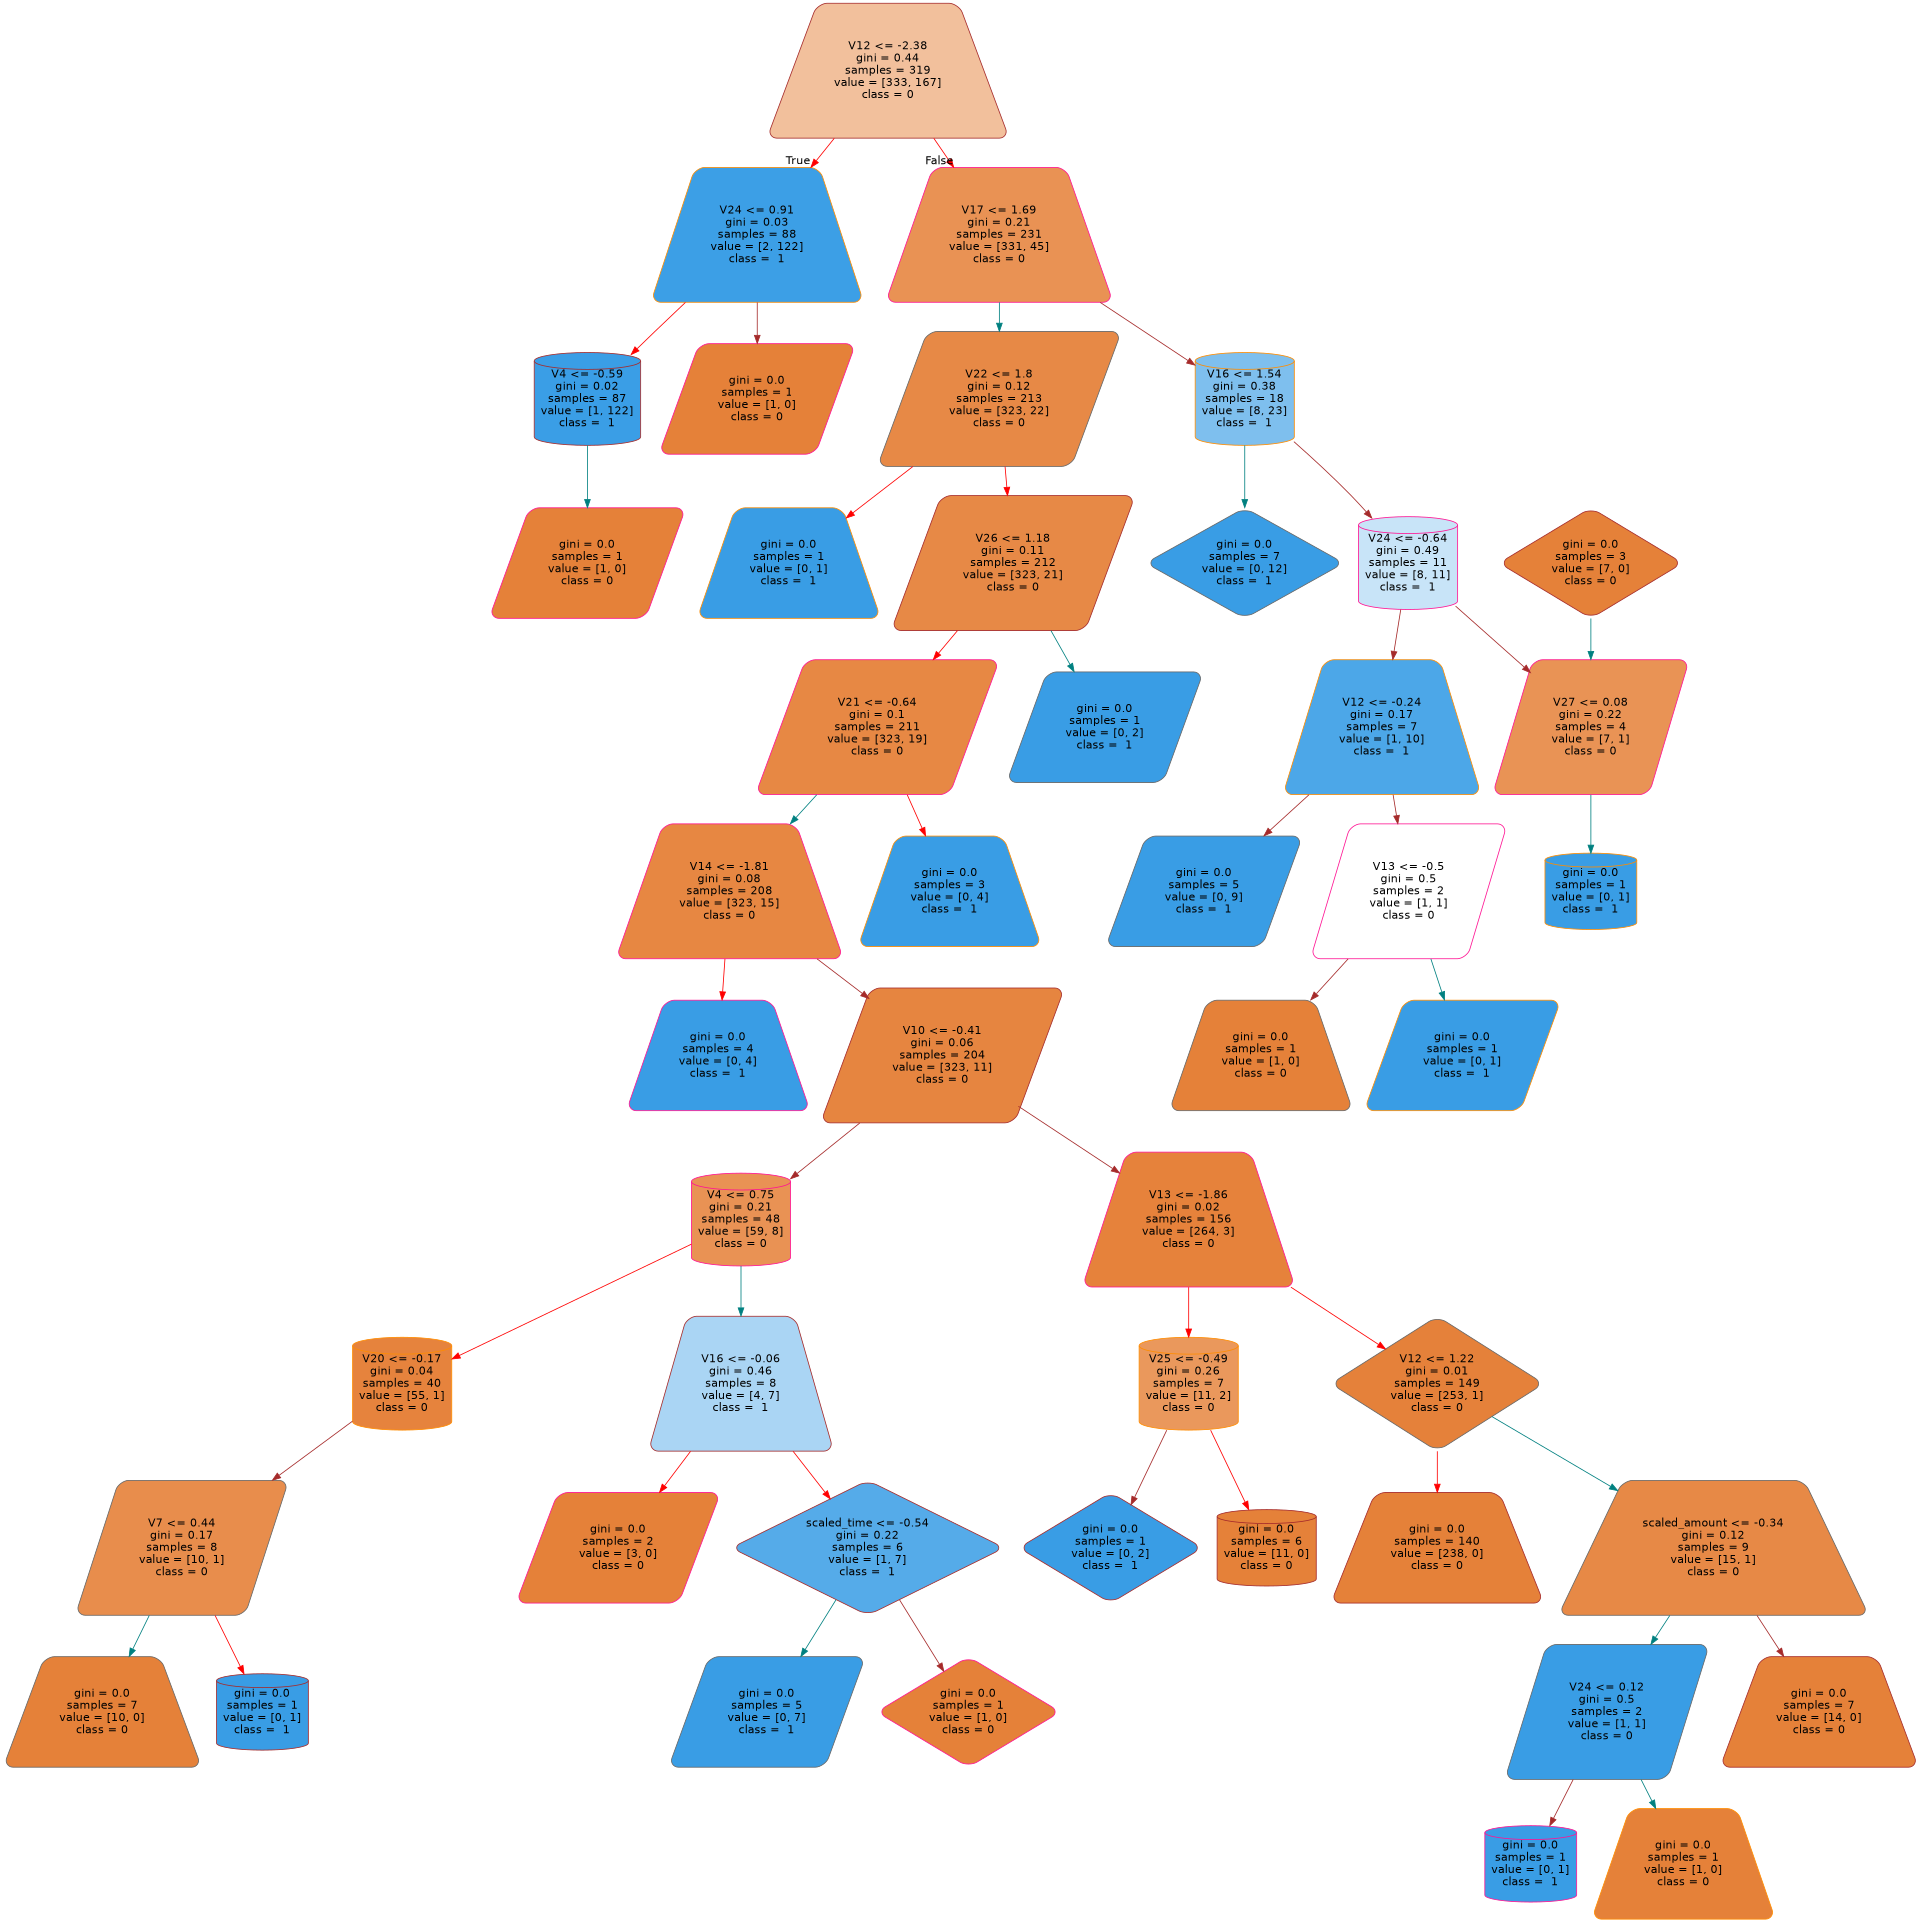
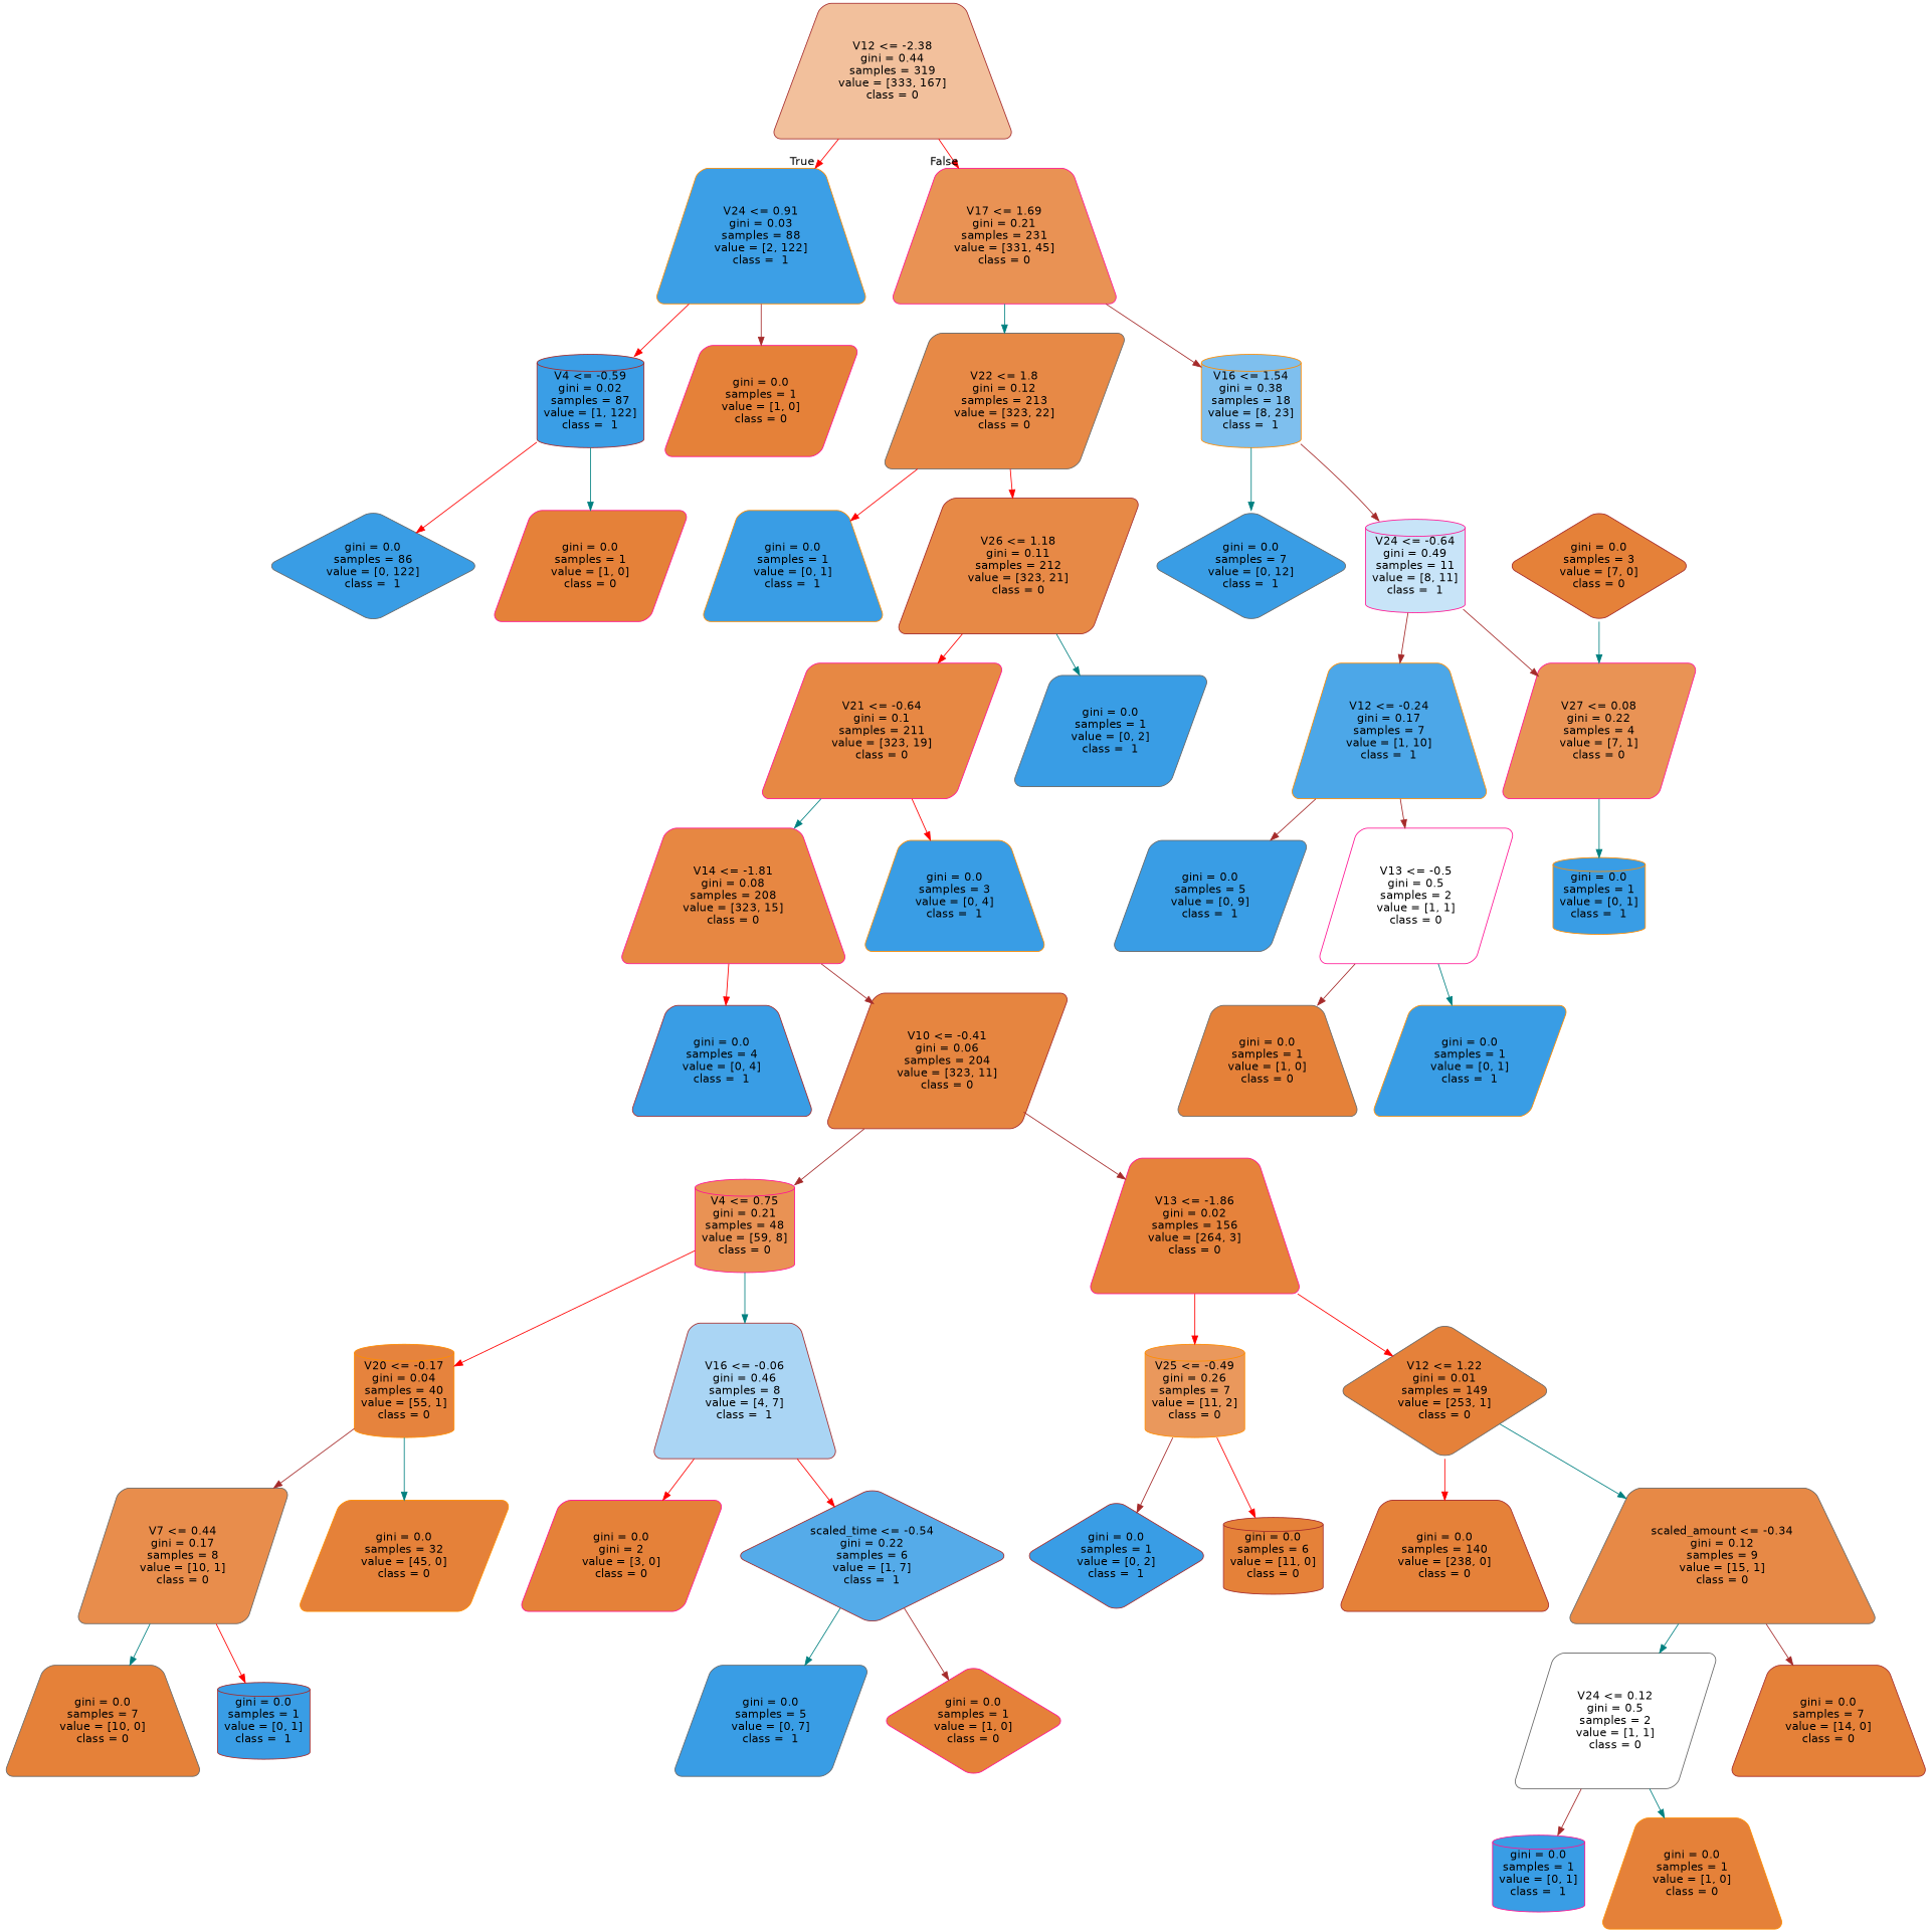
  digraph {
    node [color=brown fillcolor="#399de5ff" fontname=helvetica shape=trapezium style="filled, rounded"]
    edge [color=red fontname=helvetica]
    n1 [fillcolor="#e581397f" label="V12 <= -2.38\ngini = 0.44\nsamples = 319\nvalue = [333, 167]\nclass = 0"]
    n2 [color=darkorange fillcolor="#399de5fb" label="V24 <= 0.91\ngini = 0.03\nsamples = 88\nvalue = [2, 122]\nclass =  1"]
    n3 [color=deeppink fillcolor="#e58139dc" label="V17 <= 1.69\ngini = 0.21\nsamples = 231\nvalue = [331, 45]\nclass = 0"]
    n4 [fillcolor="#399de5fd" label="V4 <= -0.59\ngini = 0.02\nsamples = 87\nvalue = [1, 122]\nclass =  1" shape=cylinder]
    n5 [color=deeppink fillcolor="#e58139ff" label="gini = 0.0\nsamples = 1\nvalue = [1, 0]\nclass = 0" shape=parallelogram]
    n6 [color=gray40 fillcolor="#e58139ee" label="V22 <= 1.8\ngini = 0.12\nsamples = 213\nvalue = [323, 22]\nclass = 0" shape=parallelogram]
    n7 [color=darkorange fillcolor="#399de5a6" label="V16 <= 1.54\ngini = 0.38\nsamples = 18\nvalue = [8, 23]\nclass =  1" shape=cylinder]
    n8 [color=deeppink fillcolor="#e58139ff" label="gini = 0.0\nsamples = 1\nvalue = [1, 0]\nclass = 0" shape=parallelogram]
+   n9 [color=gray40 label="gini = 0.0\nsamples = 86\nvalue = [0, 122]\nclass =  1" shape=diamond]
    n10 [fillcolor="#e58139ee" label="V26 <= 1.18\ngini = 0.11\nsamples = 212\nvalue = [323, 21]\nclass = 0" shape=parallelogram]
    n11 [color=darkorange label="gini = 0.0\nsamples = 1\nvalue = [0, 1]\nclass =  1"]
    n12 [color=deeppink fillcolor="#399de546" label="V24 <= -0.64\ngini = 0.49\nsamples = 11\nvalue = [8, 11]\nclass =  1" shape=cylinder]
    n13 [color=gray40 label="gini = 0.0\nsamples = 7\nvalue = [0, 12]\nclass =  1" shape=diamond]
    n14 [color=deeppink fillcolor="#e58139f0" label="V21 <= -0.64\ngini = 0.1\nsamples = 211\nvalue = [323, 19]\nclass = 0" shape=parallelogram]
    n15 [color=gray40 label="gini = 0.0\nsamples = 1\nvalue = [0, 2]\nclass =  1" shape=parallelogram]
    n16 [color=darkorange label="gini = 0.0\nsamples = 3\nvalue = [0, 4]\nclass =  1"]
    n17 [color=deeppink fillcolor="#e58139f3" label="V14 <= -1.81\ngini = 0.08\nsamples = 208\nvalue = [323, 15]\nclass = 0"]
-   n18 [color=deeppink label="gini = 0.0\nsamples = 4\nvalue = [0, 4]\nclass =  1"]
+   n18 [label="gini = 0.0\nsamples = 4\nvalue = [0, 4]\nclass =  1"]
    n19 [fillcolor="#e58139f6" label="V10 <= -0.41\ngini = 0.06\nsamples = 204\nvalue = [323, 11]\nclass = 0" shape=parallelogram]
    n20 [color=deeppink fillcolor="#e58139dc" label="V4 <= 0.75\ngini = 0.21\nsamples = 48\nvalue = [59, 8]\nclass = 0" shape=cylinder]
    n21 [color=deeppink fillcolor="#e58139fc" label="V13 <= -1.86\ngini = 0.02\nsamples = 156\nvalue = [264, 3]\nclass = 0"]
    n22 [color=darkorange fillcolor="#e58139fa" label="V20 <= -0.17\ngini = 0.04\nsamples = 40\nvalue = [55, 1]\nclass = 0" shape=cylinder]
    n23 [fillcolor="#399de56d" label="V16 <= -0.06\ngini = 0.46\nsamples = 8\nvalue = [4, 7]\nclass =  1"]
    n24 [color=darkorange fillcolor="#e58139d1" label="V25 <= -0.49\ngini = 0.26\nsamples = 7\nvalue = [11, 2]\nclass = 0" shape=cylinder]
    n25 [color=gray40 fillcolor="#e58139fe" label="V12 <= 1.22\ngini = 0.01\nsamples = 149\nvalue = [253, 1]\nclass = 0" shape=diamond]
    n26 [color=gray40 fillcolor="#e58139e6" label="V7 <= 0.44\ngini = 0.17\nsamples = 8\nvalue = [10, 1]\nclass = 0" shape=parallelogram]
-   n28 [color=deeppink fillcolor="#e58139ff" label="gini = 0.0\nsamples = 2\nvalue = [3, 0]\nclass = 0" shape=parallelogram]
+   n27 [color=darkorange fillcolor="#e58139ff" label="gini = 0.0\nsamples = 32\nvalue = [45, 0]\nclass = 0" shape=parallelogram]
+   n28 [color=deeppink fillcolor="#e58139ff" label="gini = 0.0\ngini = 2\nvalue = [3, 0]\nclass = 0" shape=parallelogram]
    n29 [fillcolor="#399de5db" label="scaled_time <= -0.54\ngini = 0.22\nsamples = 6\nvalue = [1, 7]\nclass =  1" shape=diamond]
    n30 [color=gray40 fillcolor="#e58139ff" label="gini = 0.0\nsamples = 7\nvalue = [10, 0]\nclass = 0"]
    n31 [label="gini = 0.0\nsamples = 1\nvalue = [0, 1]\nclass =  1" shape=cylinder]
    n32 [color=gray40 label="gini = 0.0\nsamples = 5\nvalue = [0, 7]\nclass =  1" shape=parallelogram]
    n33 [color=deeppink fillcolor="#e58139ff" label="gini = 0.0\nsamples = 1\nvalue = [1, 0]\nclass = 0" shape=diamond]
    n34 [label="gini = 0.0\nsamples = 1\nvalue = [0, 2]\nclass =  1" shape=diamond]
    n35 [fillcolor="#e58139ff" label="gini = 0.0\nsamples = 6\nvalue = [11, 0]\nclass = 0" shape=cylinder]
    n36 [fillcolor="#e58139ff" label="gini = 0.0\nsamples = 140\nvalue = [238, 0]\nclass = 0"]
    n37 [color=gray40 fillcolor="#e58139ee" label="scaled_amount <= -0.34\ngini = 0.12\nsamples = 9\nvalue = [15, 1]\nclass = 0"]
-   n38 [color=gray40 label="V24 <= 0.12\ngini = 0.5\nsamples = 2\nvalue = [1, 1]\nclass = 0" shape=parallelogram]
+   n38 [color=gray40 fillcolor="#e5813900" label="V24 <= 0.12\ngini = 0.5\nsamples = 2\nvalue = [1, 1]\nclass = 0" shape=parallelogram]
    n39 [fillcolor="#e58139ff" label="gini = 0.0\nsamples = 7\nvalue = [14, 0]\nclass = 0"]
    n40 [color=deeppink label="gini = 0.0\nsamples = 1\nvalue = [0, 1]\nclass =  1" shape=cylinder]
    n41 [color=darkorange fillcolor="#e58139ff" label="gini = 0.0\nsamples = 1\nvalue = [1, 0]\nclass = 0"]
    n42 [color=deeppink fillcolor="#e58139db" label="V27 <= 0.08\ngini = 0.22\nsamples = 4\nvalue = [7, 1]\nclass = 0" shape=parallelogram]
    n43 [color=darkorange fillcolor="#399de5e6" label="V12 <= -0.24\ngini = 0.17\nsamples = 7\nvalue = [1, 10]\nclass =  1"]
    n44 [color=darkorange label="gini = 0.0\nsamples = 1\nvalue = [0, 1]\nclass =  1" shape=cylinder]
    n45 [color=gray40 label="gini = 0.0\nsamples = 5\nvalue = [0, 9]\nclass =  1" shape=parallelogram]
    n46 [color=deeppink fillcolor="#e5813900" label="V13 <= -0.5\ngini = 0.5\nsamples = 2\nvalue = [1, 1]\nclass = 0" shape=parallelogram]
    n47 [fillcolor="#e58139ff" label="gini = 0.0\nsamples = 3\nvalue = [7, 0]\nclass = 0" shape=diamond]
    n48 [color=gray40 fillcolor="#e58139ff" label="gini = 0.0\nsamples = 1\nvalue = [1, 0]\nclass = 0"]
    n49 [color=darkorange label="gini = 0.0\nsamples = 1\nvalue = [0, 1]\nclass =  1" shape=parallelogram]
    n1 -> n2 [headlabel=True labelangle=45 labeldistance=2.5]
    n1 -> n3 [headlabel=False labelangle=-45 labeldistance=2.5]
    n2 -> n4
    n2 -> n5 [color=brown]
    n3 -> n6 [color=teal]
    n3 -> n7 [color=brown]
    n4 -> n8 [color=teal]
+   n4 -> n9
    n6 -> n10
    n6 -> n11
    n7 -> n12 [color=brown]
    n7 -> n13 [color=teal]
    n10 -> n14
    n10 -> n15 [color=teal]
    n12 -> n42 [color=brown]
    n12 -> n43 [color=brown]
    n14 -> n16
    n14 -> n17 [color=teal]
    n17 -> n18
    n17 -> n19 [color=brown]
    n19 -> n20 [color=brown]
    n19 -> n21 [color=brown]
    n20 -> n22
    n20 -> n23 [color=teal]
    n21 -> n24
    n21 -> n25
    n22 -> n26 [color=brown]
+   n22 -> n27 [color=teal]
    n23 -> n28
    n23 -> n29
    n24 -> n34 [color=brown]
    n24 -> n35
    n25 -> n36
    n25 -> n37 [color=teal]
    n26 -> n30 [color=teal]
    n26 -> n31
    n29 -> n32 [color=teal]
    n29 -> n33 [color=brown]
    n37 -> n38 [color=teal]
    n37 -> n39 [color=brown]
    n38 -> n40 [color=brown]
    n38 -> n41 [color=teal]
    n42 -> n44 [color=teal]
    n43 -> n45 [color=brown]
    n43 -> n46 [color=brown]
    n46 -> n48 [color=brown]
    n46 -> n49 [color=teal]
    n47 -> n42 [color=teal]
  }
